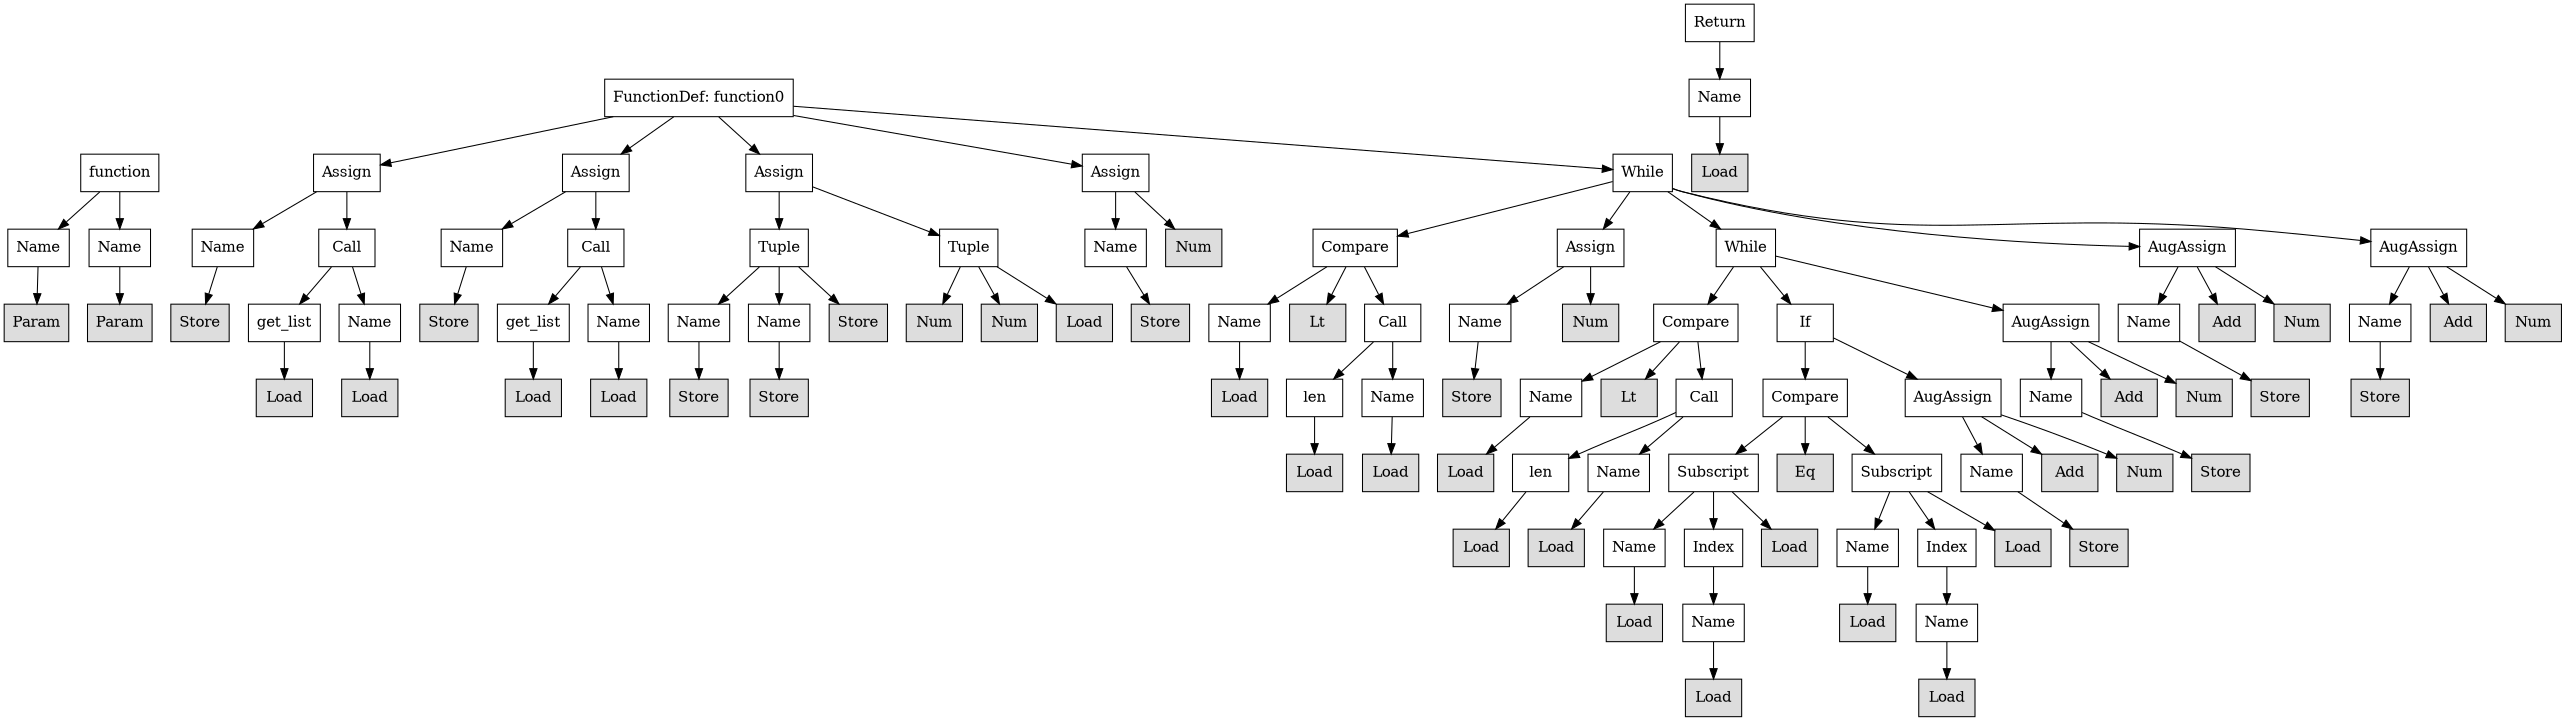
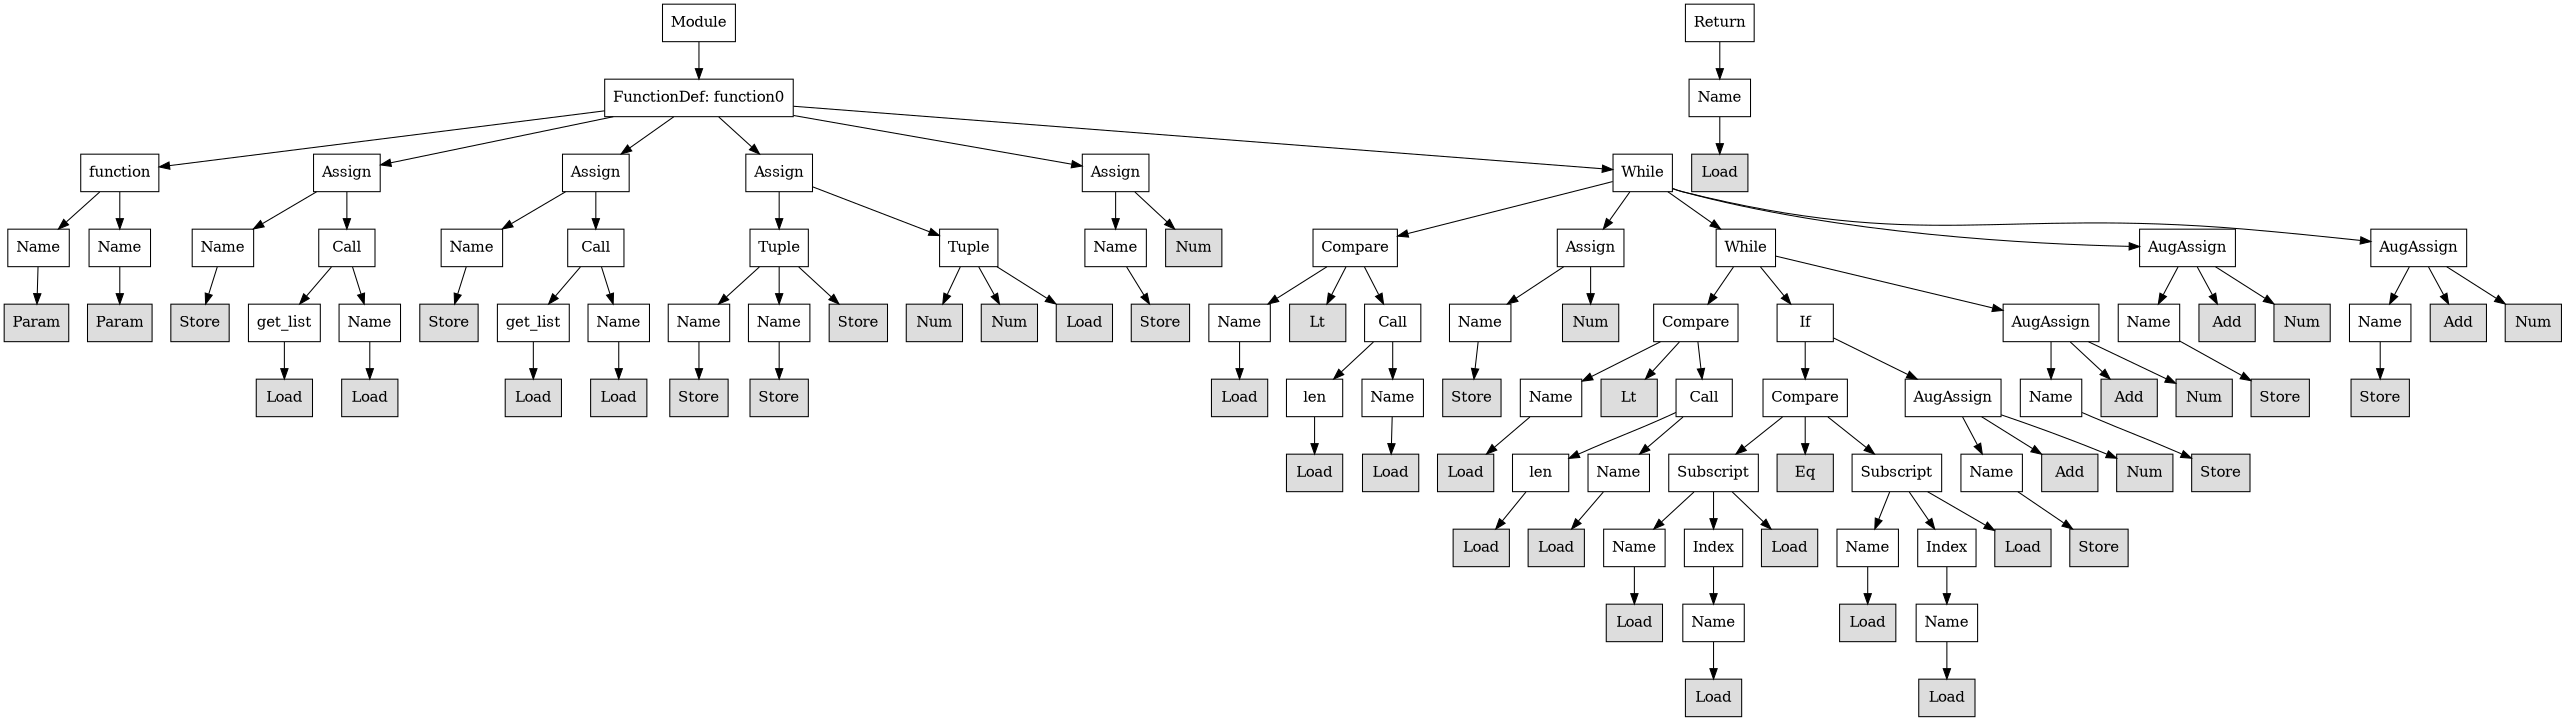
  digraph {
    node [shape=rect]
+   n1 [label=Module]
    n2 [label="FunctionDef: function0"]
    n3 [label=function]
    n4 [label=Assign]
    n5 [label=Assign]
    n6 [label=Assign]
    n7 [label=Assign]
    n8 [label=While]
    n9 [label=Name]
    n10 [label=Name]
    n11 [label=Name]
    n12 [label=Call]
    n13 [label=Name]
    n14 [label=Call]
    n15 [label=Tuple]
    n16 [label=Tuple]
    n17 [label=Name]
    n18 [fillcolor="#dddddd" label=Num style=filled]
    n19 [label=Compare]
    n20 [label=Assign]
    n21 [label=While]
    n22 [label=AugAssign]
    n23 [label=AugAssign]
    n24 [label=Return]
    n25 [label=Name]
    n26 [fillcolor="#dddddd" label=Param style=filled]
    n27 [fillcolor="#dddddd" label=Param style=filled]
    n28 [fillcolor="#dddddd" label=Store style=filled]
    n29 [label=get_list]
    n30 [label=Name]
    n31 [fillcolor="#dddddd" label=Store style=filled]
    n32 [label=get_list]
    n33 [label=Name]
    n34 [label=Name]
    n35 [label=Name]
    n36 [fillcolor="#dddddd" label=Store style=filled]
    n37 [fillcolor="#dddddd" label=Num style=filled]
    n38 [fillcolor="#dddddd" label=Num style=filled]
    n39 [fillcolor="#dddddd" label=Load style=filled]
    n40 [fillcolor="#dddddd" label=Store style=filled]
    n41 [label=Name]
    n42 [fillcolor="#dddddd" label=Lt style=filled]
    n43 [label=Call]
    n44 [label=Name]
    n45 [fillcolor="#dddddd" label=Num style=filled]
    n46 [label=Compare]
    n47 [label=If]
    n48 [label=AugAssign]
    n49 [label=Name]
    n50 [fillcolor="#dddddd" label=Add style=filled]
    n51 [fillcolor="#dddddd" label=Num style=filled]
    n52 [label=Name]
    n53 [fillcolor="#dddddd" label=Add style=filled]
    n54 [fillcolor="#dddddd" label=Num style=filled]
    n55 [fillcolor="#dddddd" label=Load style=filled]
    n56 [fillcolor="#dddddd" label=Load style=filled]
    n57 [fillcolor="#dddddd" label=Load style=filled]
    n58 [fillcolor="#dddddd" label=Load style=filled]
    n59 [fillcolor="#dddddd" label=Load style=filled]
    n60 [fillcolor="#dddddd" label=Store style=filled]
    n61 [fillcolor="#dddddd" label=Store style=filled]
    n62 [fillcolor="#dddddd" label=Load style=filled]
    n63 [label=len]
    n64 [label=Name]
    n65 [fillcolor="#dddddd" label=Store style=filled]
    n66 [label=Name]
    n67 [fillcolor="#dddddd" label=Lt style=filled]
    n68 [label=Call]
    n69 [label=Compare]
    n70 [label=AugAssign]
    n71 [label=Name]
    n72 [fillcolor="#dddddd" label=Add style=filled]
    n73 [fillcolor="#dddddd" label=Num style=filled]
    n74 [fillcolor="#dddddd" label=Store style=filled]
    n75 [fillcolor="#dddddd" label=Store style=filled]
    n76 [fillcolor="#dddddd" label=Load style=filled]
    n77 [fillcolor="#dddddd" label=Load style=filled]
    n78 [fillcolor="#dddddd" label=Load style=filled]
    n79 [label=len]
    n80 [label=Name]
    n81 [label=Subscript]
    n82 [fillcolor="#dddddd" label=Eq style=filled]
    n83 [label=Subscript]
    n84 [label=Name]
    n85 [fillcolor="#dddddd" label=Add style=filled]
    n86 [fillcolor="#dddddd" label=Num style=filled]
    n87 [fillcolor="#dddddd" label=Store style=filled]
    n88 [fillcolor="#dddddd" label=Load style=filled]
    n89 [fillcolor="#dddddd" label=Load style=filled]
    n90 [label=Name]
    n91 [label=Index]
    n92 [fillcolor="#dddddd" label=Load style=filled]
    n93 [label=Name]
    n94 [label=Index]
    n95 [fillcolor="#dddddd" label=Load style=filled]
    n96 [fillcolor="#dddddd" label=Store style=filled]
    n97 [fillcolor="#dddddd" label=Load style=filled]
    n98 [label=Name]
    n99 [fillcolor="#dddddd" label=Load style=filled]
    n100 [label=Name]
    n101 [fillcolor="#dddddd" label=Load style=filled]
    n102 [fillcolor="#dddddd" label=Load style=filled]
+   n1 -> n2
+   n2 -> n3
    n2 -> n4
    n2 -> n5
    n2 -> n6
    n2 -> n7
    n2 -> n8
    n3 -> n9
    n3 -> n10
    n4 -> n11
    n4 -> n12
    n5 -> n13
    n5 -> n14
    n6 -> n15
    n6 -> n16
    n7 -> n17
    n7 -> n18
    n8 -> n19
    n8 -> n20
    n8 -> n21
    n8 -> n22
    n8 -> n23
    n9 -> n26
    n10 -> n27
    n11 -> n28
    n12 -> n29
    n12 -> n30
    n13 -> n31
    n14 -> n32
    n14 -> n33
    n15 -> n34
    n15 -> n35
    n15 -> n36
    n16 -> n37
    n16 -> n38
    n16 -> n39
    n17 -> n40
    n19 -> n41
    n19 -> n42
    n19 -> n43
    n20 -> n44
    n20 -> n45
    n21 -> n46
    n21 -> n47
    n21 -> n48
    n22 -> n49
    n22 -> n50
    n22 -> n51
    n23 -> n52
    n23 -> n53
    n23 -> n54
    n24 -> n25
    n25 -> n55
    n29 -> n56
    n30 -> n57
    n32 -> n58
    n33 -> n59
    n34 -> n60
    n35 -> n61
    n41 -> n62
    n43 -> n63
    n43 -> n64
    n44 -> n65
    n46 -> n66
    n46 -> n67
    n46 -> n68
    n47 -> n69
    n47 -> n70
    n48 -> n71
    n48 -> n72
    n48 -> n73
    n49 -> n74
    n52 -> n75
    n63 -> n76
    n64 -> n77
    n66 -> n78
    n68 -> n79
    n68 -> n80
    n69 -> n81
    n69 -> n82
    n69 -> n83
    n70 -> n84
    n70 -> n85
    n70 -> n86
    n71 -> n87
    n79 -> n88
    n80 -> n89
    n81 -> n90
    n81 -> n91
    n81 -> n92
    n83 -> n93
    n83 -> n94
    n83 -> n95
    n84 -> n96
    n90 -> n97
    n91 -> n98
    n93 -> n99
    n94 -> n100
    n98 -> n101
    n100 -> n102
  }
